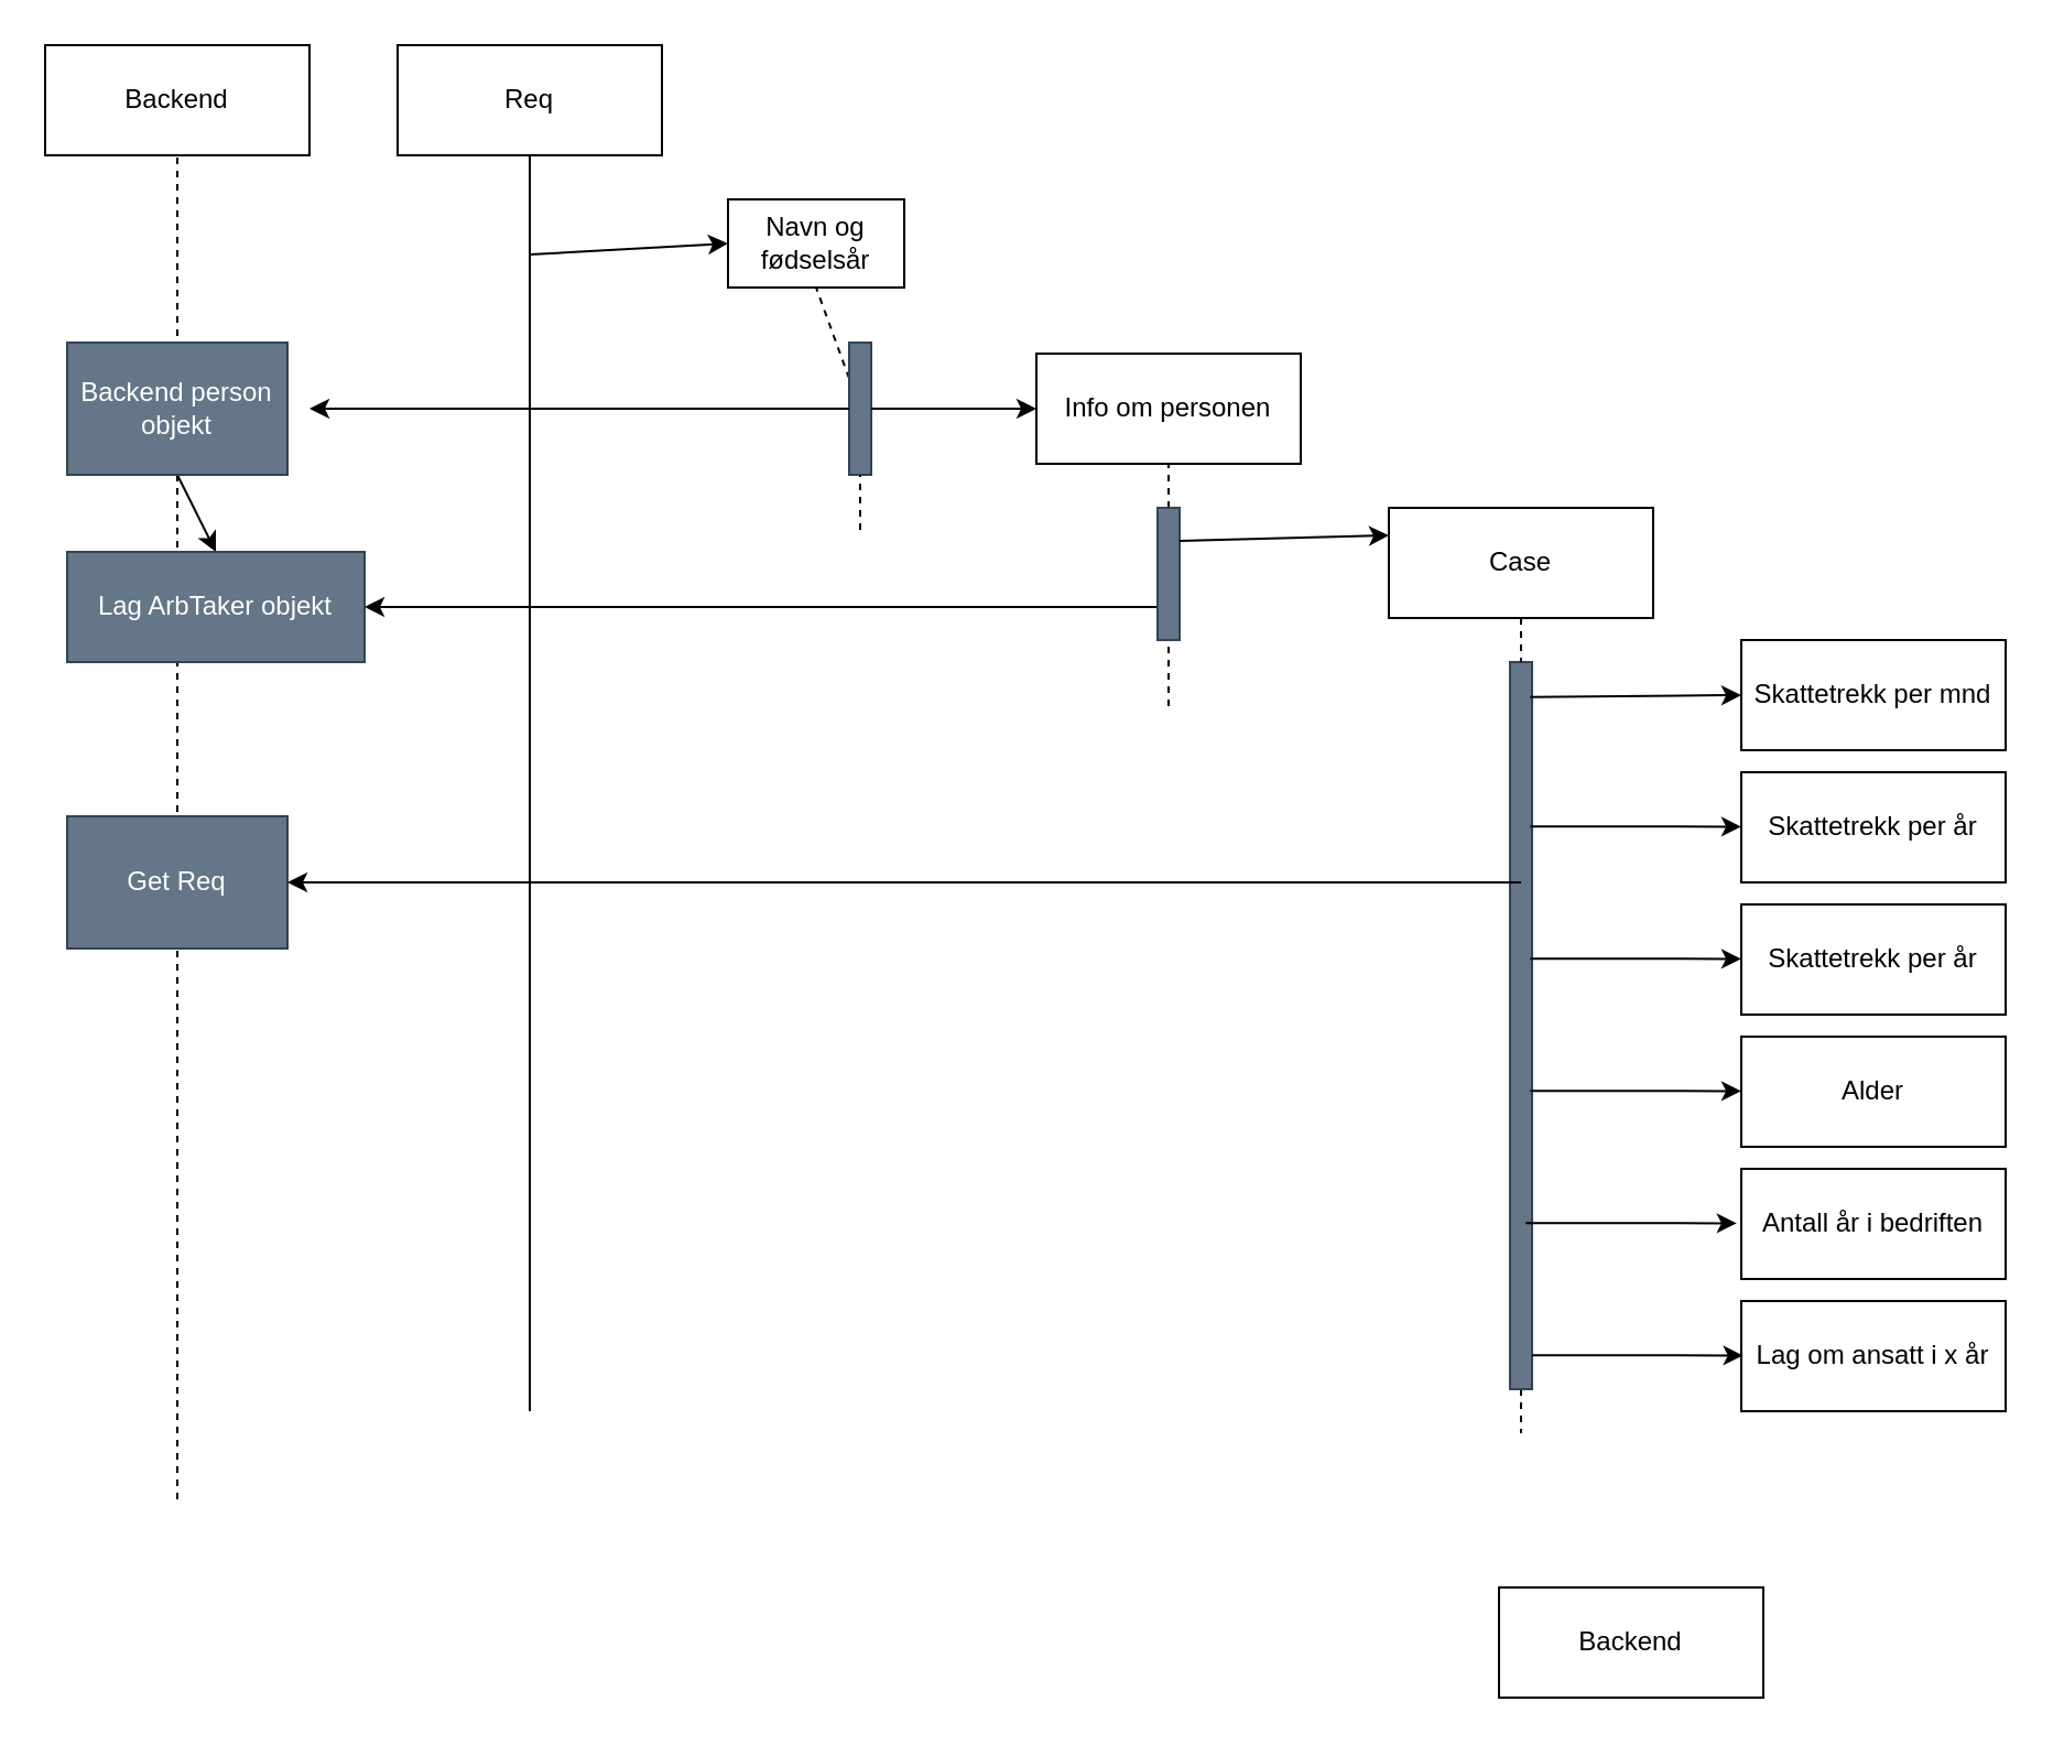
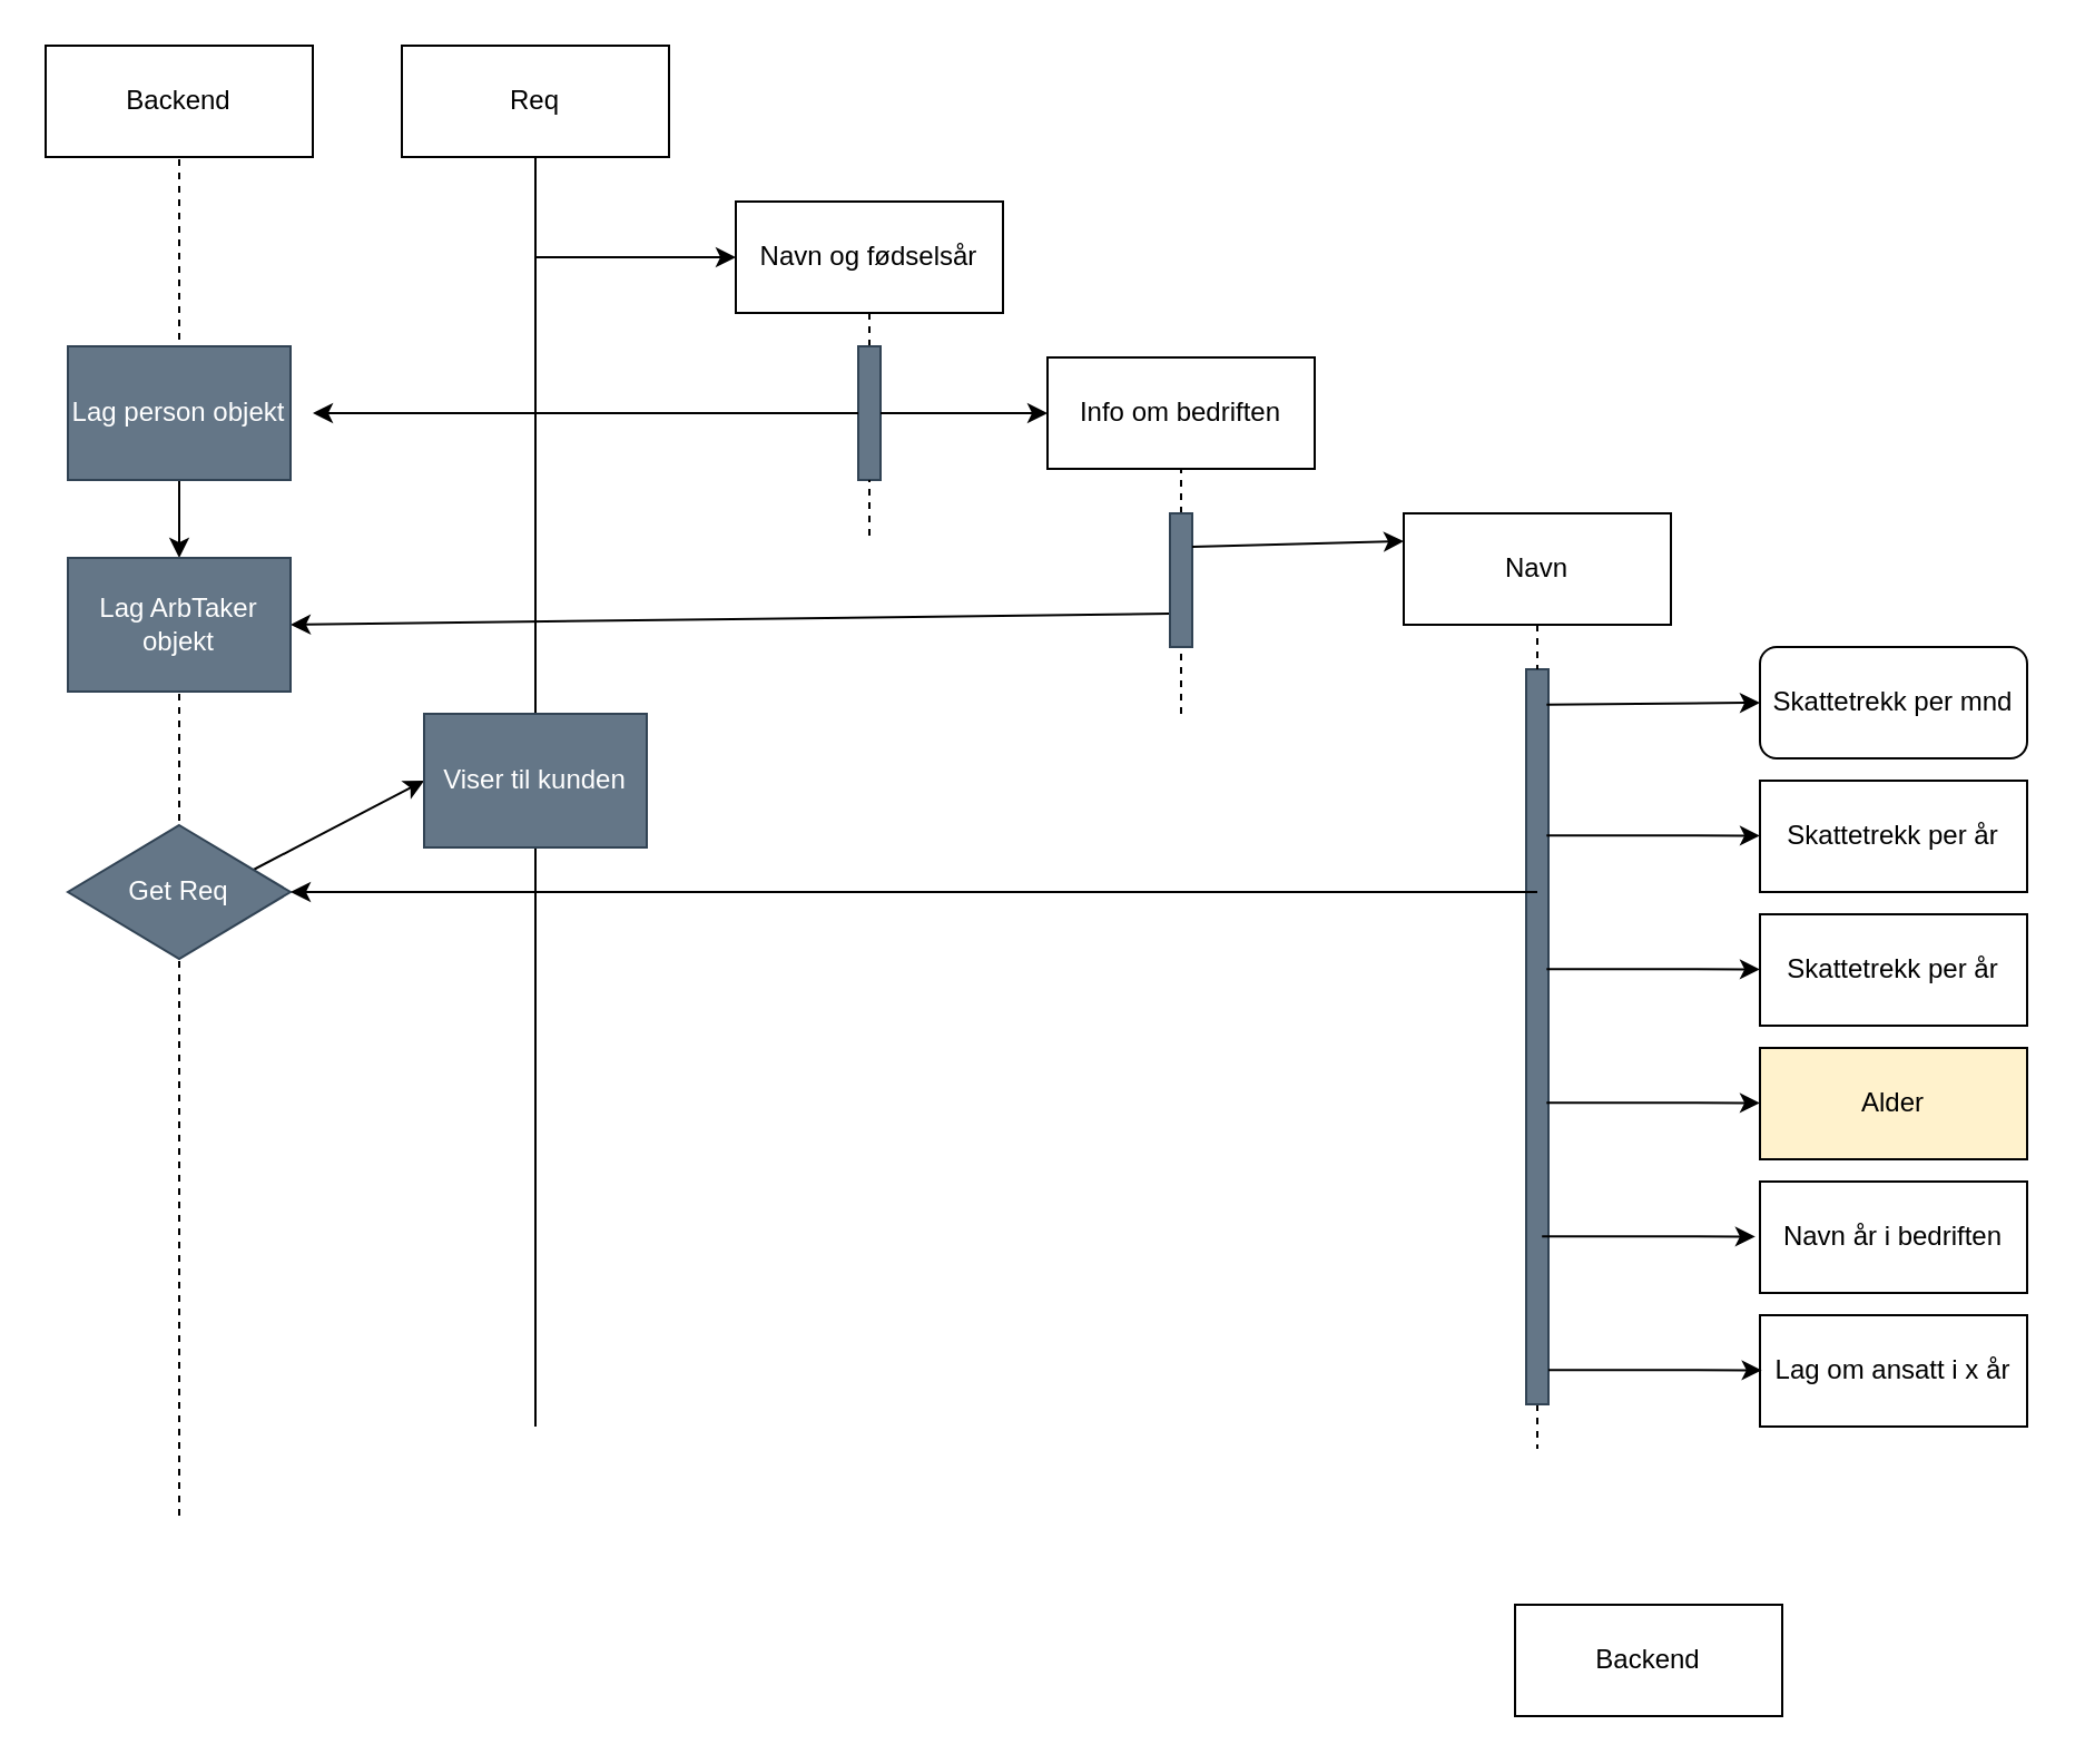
  <mxCell id="0" />
  <mxCell id="1" parent="0" />
  <mxCell id="2" value="Req" style="whiteSpace=wrap;html=1;" vertex="1" parent="1"><mxGeometry x="180" y="20" width="120" height="50" as="geometry" /></mxCell>
  <mxCell id="3" value="" style="endArrow=none;html=1;entryX=0.5;entryY=1;entryDx=0;entryDy=0;" edge="1" parent="1" target="2"><mxGeometry width="50" height="50" relative="1" as="geometry"><mxPoint x="240" y="640" as="sourcePoint" /><mxPoint x="270" y="90" as="targetPoint" /></mxGeometry></mxCell>
- <mxCell id="4" value="Navn og fødselsår" style="whiteSpace=wrap;html=1;" vertex="1" parent="1"><mxGeometry x="330" y="90" width="80" height="40" as="geometry" /></mxCell>
- <mxCell id="5" value="Info om personen" style="whiteSpace=wrap;html=1;" vertex="1" parent="1"><mxGeometry x="470" y="160" width="120" height="50" as="geometry" /></mxCell>
- <mxCell id="6" value="Case" style="whiteSpace=wrap;html=1;" vertex="1" parent="1"><mxGeometry x="630" y="230" width="120" height="50" as="geometry" /></mxCell>
- <mxCell id="7" value="Skattetrekk per mnd" style="whiteSpace=wrap;html=1;" vertex="1" parent="1"><mxGeometry x="790" y="290" width="120" height="50" as="geometry" /></mxCell>
+ <mxCell id="4" value="Navn og fødselsår" style="whiteSpace=wrap;html=1;" vertex="1" parent="1"><mxGeometry x="330" y="90" width="120" height="50" as="geometry" /></mxCell>
+ <mxCell id="5" value="Info om bedriften" style="whiteSpace=wrap;html=1;" vertex="1" parent="1"><mxGeometry x="470" y="160" width="120" height="50" as="geometry" /></mxCell>
+ <mxCell id="6" value="Navn" style="whiteSpace=wrap;html=1;" vertex="1" parent="1"><mxGeometry x="630" y="230" width="120" height="50" as="geometry" /></mxCell>
+ <mxCell id="7" value="Skattetrekk per mnd" style="whiteSpace=wrap;html=1;rounded=1;" vertex="1" parent="1"><mxGeometry x="790" y="290" width="120" height="50" as="geometry" /></mxCell>
  <mxCell id="8" value="Skattetrekk per år" style="whiteSpace=wrap;html=1;" vertex="1" parent="1"><mxGeometry x="790" y="350" width="120" height="50" as="geometry" /></mxCell>
  <mxCell id="9" value="Skattetrekk per år" style="whiteSpace=wrap;html=1;" vertex="1" parent="1"><mxGeometry x="790" y="410" width="120" height="50" as="geometry" /></mxCell>
- <mxCell id="10" value="Alder" style="whiteSpace=wrap;html=1;" vertex="1" parent="1"><mxGeometry x="790" y="470" width="120" height="50" as="geometry" /></mxCell>
- <mxCell id="11" value="Antall år i bedriften" style="whiteSpace=wrap;html=1;" vertex="1" parent="1"><mxGeometry x="790" y="530" width="120" height="50" as="geometry" /></mxCell>
+ <mxCell id="10" value="Alder" style="whiteSpace=wrap;html=1;fillColor=#fff2cc;" vertex="1" parent="1"><mxGeometry x="790" y="470" width="120" height="50" as="geometry" /></mxCell>
+ <mxCell id="11" value="Navn år i bedriften" style="whiteSpace=wrap;html=1;" vertex="1" parent="1"><mxGeometry x="790" y="530" width="120" height="50" as="geometry" /></mxCell>
  <mxCell id="12" value="Lag om ansatt i x år" style="whiteSpace=wrap;html=1;" vertex="1" parent="1"><mxGeometry x="790" y="590" width="120" height="50" as="geometry" /></mxCell>
  <mxCell id="13" value="Backend" style="whiteSpace=wrap;html=1;" vertex="1" parent="1"><mxGeometry x="680" y="720" width="120" height="50" as="geometry" /></mxCell>
  <mxCell id="14" value="Backend" style="whiteSpace=wrap;html=1;" vertex="1" parent="1"><mxGeometry x="20" y="20" width="120" height="50" as="geometry" /></mxCell>
  <mxCell id="15" value="" style="endArrow=none;dashed=1;html=1;entryX=0.5;entryY=1;entryDx=0;entryDy=0;" edge="1" parent="1" target="14"><mxGeometry width="50" height="50" relative="1" as="geometry"><mxPoint x="80" y="680" as="sourcePoint" /><mxPoint x="100" y="70" as="targetPoint" /></mxGeometry></mxCell>
  <mxCell id="16" value="" style="endArrow=classic;html=1;entryX=0;entryY=0.5;entryDx=0;entryDy=0;" edge="1" parent="1" target="4"><mxGeometry width="50" height="50" relative="1" as="geometry"><mxPoint x="240" y="115" as="sourcePoint" /><mxPoint x="290" y="100" as="targetPoint" /></mxGeometry></mxCell>
  <mxCell id="17" value="" style="endArrow=none;dashed=1;html=1;entryX=0.5;entryY=1;entryDx=0;entryDy=0;startArrow=none;" edge="1" parent="1" source="18" target="4"><mxGeometry width="50" height="50" relative="1" as="geometry"><mxPoint x="390" y="240" as="sourcePoint" /><mxPoint x="420" y="140" as="targetPoint" /></mxGeometry></mxCell>
  <mxCell id="18" value="" style="whiteSpace=wrap;html=1;fillColor=#647687;fontColor=#ffffff;strokeColor=#314354;" vertex="1" parent="1"><mxGeometry x="385" y="155" width="10" height="60" as="geometry" /></mxCell>
  <mxCell id="19" value="" style="endArrow=none;dashed=1;html=1;entryX=0.5;entryY=1;entryDx=0;entryDy=0;" edge="1" parent="1" target="18"><mxGeometry width="50" height="50" relative="1" as="geometry"><mxPoint x="390" y="240" as="sourcePoint" /><mxPoint x="390" y="140" as="targetPoint" /></mxGeometry></mxCell>
  <mxCell id="20" value="" style="endArrow=classic;html=1;entryX=0;entryY=0.5;entryDx=0;entryDy=0;exitX=1;exitY=0.5;exitDx=0;exitDy=0;" edge="1" parent="1" source="18" target="5"><mxGeometry width="50" height="50" relative="1" as="geometry"><mxPoint x="390" y="210" as="sourcePoint" /><mxPoint x="440" y="160" as="targetPoint" /></mxGeometry></mxCell>
  <mxCell id="21" value="" style="endArrow=classic;html=1;exitX=0;exitY=0.5;exitDx=0;exitDy=0;" edge="1" parent="1" source="18"><mxGeometry width="50" height="50" relative="1" as="geometry"><mxPoint x="330" y="210" as="sourcePoint" /><mxPoint x="140" y="185" as="targetPoint" /></mxGeometry></mxCell>
  <mxCell id="22" value="" style="endArrow=none;dashed=1;html=1;entryX=0.5;entryY=1;entryDx=0;entryDy=0;startArrow=none;" edge="1" parent="1" source="24" target="5"><mxGeometry width="50" height="50" relative="1" as="geometry"><mxPoint x="530" y="320" as="sourcePoint" /><mxPoint x="550" y="210" as="targetPoint" /></mxGeometry></mxCell>
  <mxCell id="23" style="edgeStyle=none;html=1;exitX=0;exitY=0.75;exitDx=0;exitDy=0;entryX=1;entryY=0.5;entryDx=0;entryDy=0;" edge="1" parent="1" source="24" target="29"><mxGeometry relative="1" as="geometry"><mxPoint x="200" y="275" as="targetPoint" /></mxGeometry></mxCell>
  <mxCell id="24" value="" style="whiteSpace=wrap;html=1;fillColor=#647687;fontColor=#ffffff;strokeColor=#314354;" vertex="1" parent="1"><mxGeometry x="525" y="230" width="10" height="60" as="geometry" /></mxCell>
  <mxCell id="25" value="" style="endArrow=none;dashed=1;html=1;entryX=0.5;entryY=1;entryDx=0;entryDy=0;" edge="1" parent="1" target="24"><mxGeometry width="50" height="50" relative="1" as="geometry"><mxPoint x="530" y="320" as="sourcePoint" /><mxPoint x="530" y="210" as="targetPoint" /></mxGeometry></mxCell>
  <mxCell id="26" value="" style="endArrow=classic;html=1;entryX=0;entryY=0.25;entryDx=0;entryDy=0;exitX=1;exitY=0.25;exitDx=0;exitDy=0;" edge="1" parent="1" source="24" target="6"><mxGeometry width="50" height="50" relative="1" as="geometry"><mxPoint x="540" y="243" as="sourcePoint" /><mxPoint x="590" y="240" as="targetPoint" /></mxGeometry></mxCell>
  <mxCell id="27" style="edgeStyle=none;html=1;exitX=0.5;exitY=1;exitDx=0;exitDy=0;entryX=0.5;entryY=0;entryDx=0;entryDy=0;" edge="1" parent="1" source="28" target="29"><mxGeometry relative="1" as="geometry" /></mxCell>
- <mxCell id="28" value="Backend person objekt" style="whiteSpace=wrap;html=1;fillColor=#647687;fontColor=#ffffff;strokeColor=#314354;" vertex="1" parent="1"><mxGeometry x="30" y="155" width="100" height="60" as="geometry" /></mxCell>
- <mxCell id="29" value="Lag ArbTaker objekt" style="whiteSpace=wrap;html=1;fillColor=#647687;fontColor=#ffffff;strokeColor=#314354;" vertex="1" parent="1"><mxGeometry x="30" y="250" width="135" height="50" as="geometry" /></mxCell>
+ <mxCell id="28" value="Lag person objekt" style="whiteSpace=wrap;html=1;fillColor=#647687;fontColor=#ffffff;strokeColor=#314354;" vertex="1" parent="1"><mxGeometry x="30" y="155" width="100" height="60" as="geometry" /></mxCell>
+ <mxCell id="29" value="Lag ArbTaker objekt" style="whiteSpace=wrap;html=1;fillColor=#647687;fontColor=#ffffff;strokeColor=#314354;" vertex="1" parent="1"><mxGeometry x="30" y="250" width="100" height="60" as="geometry" /></mxCell>
  <mxCell id="30" value="" style="endArrow=none;dashed=1;html=1;startArrow=none;" edge="1" parent="1" source="31"><mxGeometry width="50" height="50" relative="1" as="geometry"><mxPoint x="690" y="330" as="sourcePoint" /><mxPoint x="690" y="650" as="targetPoint" /></mxGeometry></mxCell>
  <mxCell id="31" value="" style="whiteSpace=wrap;html=1;fillColor=#647687;fontColor=#ffffff;strokeColor=#314354;" vertex="1" parent="1"><mxGeometry x="685" y="300" width="10" height="330" as="geometry" /></mxCell>
  <mxCell id="32" value="" style="endArrow=none;dashed=1;html=1;" edge="1" parent="1" source="6" target="31"><mxGeometry width="50" height="50" relative="1" as="geometry"><mxPoint x="690" y="280" as="sourcePoint" /><mxPoint x="690" y="650" as="targetPoint" /></mxGeometry></mxCell>
  <mxCell id="33" value="" style="endArrow=classic;html=1;entryX=0;entryY=0.5;entryDx=0;entryDy=0;exitX=0.917;exitY=0.048;exitDx=0;exitDy=0;exitPerimeter=0;" edge="1" parent="1" source="31" target="7"><mxGeometry width="50" height="50" relative="1" as="geometry"><mxPoint x="690" y="370" as="sourcePoint" /><mxPoint x="740" y="320" as="targetPoint" /></mxGeometry></mxCell>
  <mxCell id="34" value="" style="endArrow=classic;html=1;entryX=0;entryY=0.5;entryDx=0;entryDy=0;exitX=0.917;exitY=0.048;exitDx=0;exitDy=0;exitPerimeter=0;" edge="1" parent="1"><mxGeometry width="50" height="50" relative="1" as="geometry"><mxPoint x="694.17" y="374.58" as="sourcePoint" /><mxPoint x="790" y="374.7" as="targetPoint" /></mxGeometry></mxCell>
  <mxCell id="35" value="" style="endArrow=classic;html=1;entryX=0;entryY=0.5;entryDx=0;entryDy=0;exitX=0.917;exitY=0.048;exitDx=0;exitDy=0;exitPerimeter=0;" edge="1" parent="1"><mxGeometry width="50" height="50" relative="1" as="geometry"><mxPoint x="694.17" y="434.58" as="sourcePoint" /><mxPoint x="790" y="434.7" as="targetPoint" /></mxGeometry></mxCell>
  <mxCell id="36" value="" style="endArrow=classic;html=1;entryX=0;entryY=0.5;entryDx=0;entryDy=0;exitX=0.917;exitY=0.048;exitDx=0;exitDy=0;exitPerimeter=0;" edge="1" parent="1"><mxGeometry width="50" height="50" relative="1" as="geometry"><mxPoint x="694.17" y="494.58" as="sourcePoint" /><mxPoint x="790" y="494.7" as="targetPoint" /></mxGeometry></mxCell>
  <mxCell id="37" value="" style="endArrow=classic;html=1;entryX=0;entryY=0.5;entryDx=0;entryDy=0;exitX=0.917;exitY=0.048;exitDx=0;exitDy=0;exitPerimeter=0;" edge="1" parent="1"><mxGeometry width="50" height="50" relative="1" as="geometry"><mxPoint x="692.09" y="554.58" as="sourcePoint" /><mxPoint x="787.92" y="554.7" as="targetPoint" /></mxGeometry></mxCell>
  <mxCell id="38" value="" style="endArrow=classic;html=1;entryX=0;entryY=0.5;entryDx=0;entryDy=0;exitX=0.917;exitY=0.048;exitDx=0;exitDy=0;exitPerimeter=0;" edge="1" parent="1"><mxGeometry width="50" height="50" relative="1" as="geometry"><mxPoint x="695" y="614.58" as="sourcePoint" /><mxPoint x="790.83" y="614.7" as="targetPoint" /></mxGeometry></mxCell>
- <mxCell id="40" value="Get Req" style="whiteSpace=wrap;html=1;fillColor=#647687;fontColor=#ffffff;strokeColor=#314354;" vertex="1" parent="1"><mxGeometry x="30" y="370" width="100" height="60" as="geometry" /></mxCell>
+ <mxCell id="39" style="edgeStyle=none;html=1;exitX=1;exitY=0.25;exitDx=0;exitDy=0;entryX=0;entryY=0.5;entryDx=0;entryDy=0;" edge="1" parent="1" source="40" target="42"><mxGeometry relative="1" as="geometry" /></mxCell>
+ <mxCell id="40" value="Get Req" style="rhombus;whiteSpace=wrap;html=1;fillColor=#647687;fontColor=#ffffff;strokeColor=#314354;" vertex="1" parent="1"><mxGeometry x="30" y="370" width="100" height="60" as="geometry" /></mxCell>
  <mxCell id="41" value="" style="endArrow=classic;html=1;entryX=1;entryY=0.5;entryDx=0;entryDy=0;" edge="1" parent="1" target="40"><mxGeometry width="50" height="50" relative="1" as="geometry"><mxPoint x="690" y="400" as="sourcePoint" /><mxPoint x="670" y="420" as="targetPoint" /></mxGeometry></mxCell>
+ <mxCell id="42" value="Viser til kunden" style="whiteSpace=wrap;html=1;fillColor=#647687;fontColor=#ffffff;strokeColor=#314354;" vertex="1" parent="1"><mxGeometry x="190" y="320" width="100" height="60" as="geometry" /></mxCell>
